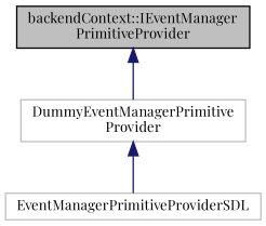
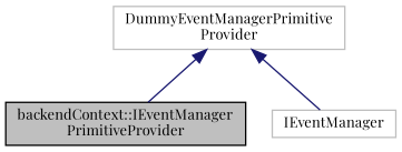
  digraph {
    fontname="Playfair Display"
    node [color=grey75 fillcolor=white fontname="Playfair Display" fontsize=10 shape=record style=filled]
    edge [color=midnightblue dir=back fontname="Playfair Display" fontsize=10 labelfontname=Helvetica labelfontsize=10 style=solid]
    n1 [color=black fillcolor=grey75 fontcolor=black height=0.2 label="backendContext::IEventManager\lPrimitiveProvider" width=0.4]
    n2 [height=0.2 label="DummyEventManagerPrimitive\lProvider" width=0.4]
-   n3 [height=0.2 label=EventManagerPrimitiveProviderSDL width=0.4]
-   n1 -> n2
+   n3 [height=0.2 label=IEventManager width=0.4]
+   n2 -> n1
    n2 -> n3
  }
